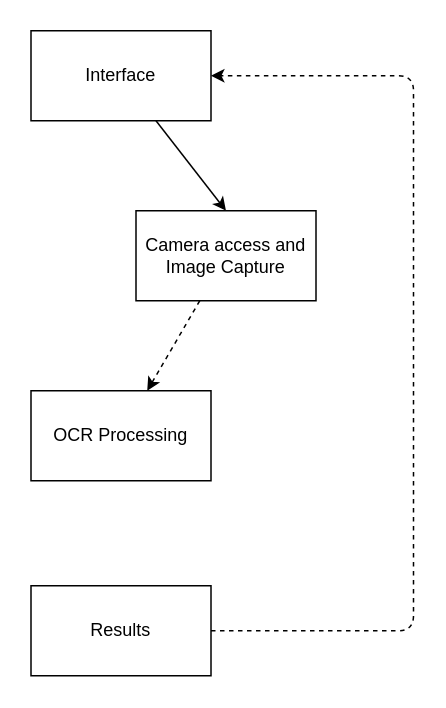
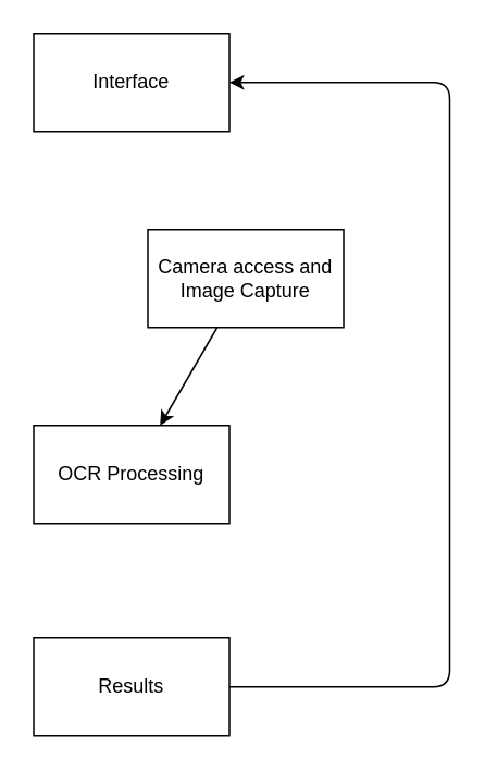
  <mxCell id="0" />
  <mxCell id="1" parent="0" />
- <mxCell id="2" style="edgeStyle=none;html=1;entryX=0.5;entryY=0;entryDx=0;entryDy=0;" edge="1" parent="1" source="3" target="5"><mxGeometry relative="1" as="geometry" /></mxCell>
  <mxCell id="3" value="Interface" style="rounded=0;whiteSpace=wrap;html=1;" vertex="1" parent="1"><mxGeometry x="20" y="20" width="120" height="60" as="geometry" /></mxCell>
- <mxCell id="4" style="edgeStyle=none;html=1;dashed=1;" edge="1" parent="1" source="5" target="6"><mxGeometry relative="1" as="geometry" /></mxCell>
+ <mxCell id="4" style="edgeStyle=none;html=1;" edge="1" parent="1" source="5" target="6"><mxGeometry relative="1" as="geometry" /></mxCell>
  <mxCell id="5" value="Camera access and Image Capture" style="rounded=0;whiteSpace=wrap;html=1;" vertex="1" parent="1"><mxGeometry x="90" y="140" width="120" height="60" as="geometry" /></mxCell>
  <mxCell id="6" value="OCR Processing" style="rounded=0;whiteSpace=wrap;html=1;" vertex="1" parent="1"><mxGeometry x="20" y="260" width="120" height="60" as="geometry" /></mxCell>
- <mxCell id="7" style="edgeStyle=none;html=1;entryX=1;entryY=0.5;entryDx=0;entryDy=0;dashed=1;" edge="1" parent="1" source="8" target="3"><mxGeometry relative="1" as="geometry"><mxPoint x="285" y="420" as="targetPoint" /><Array as="points"><mxPoint x="275" y="420" /><mxPoint x="275" y="50" /></Array></mxGeometry></mxCell>
+ <mxCell id="7" style="edgeStyle=none;html=1;entryX=1;entryY=0.5;entryDx=0;entryDy=0;" edge="1" parent="1" source="8" target="3"><mxGeometry relative="1" as="geometry"><mxPoint x="285" y="420" as="targetPoint" /><Array as="points"><mxPoint x="275" y="420" /><mxPoint x="275" y="50" /></Array></mxGeometry></mxCell>
  <mxCell id="8" value="Results" style="rounded=0;whiteSpace=wrap;html=1;" vertex="1" parent="1"><mxGeometry x="20" y="390" width="120" height="60" as="geometry" /></mxCell>
